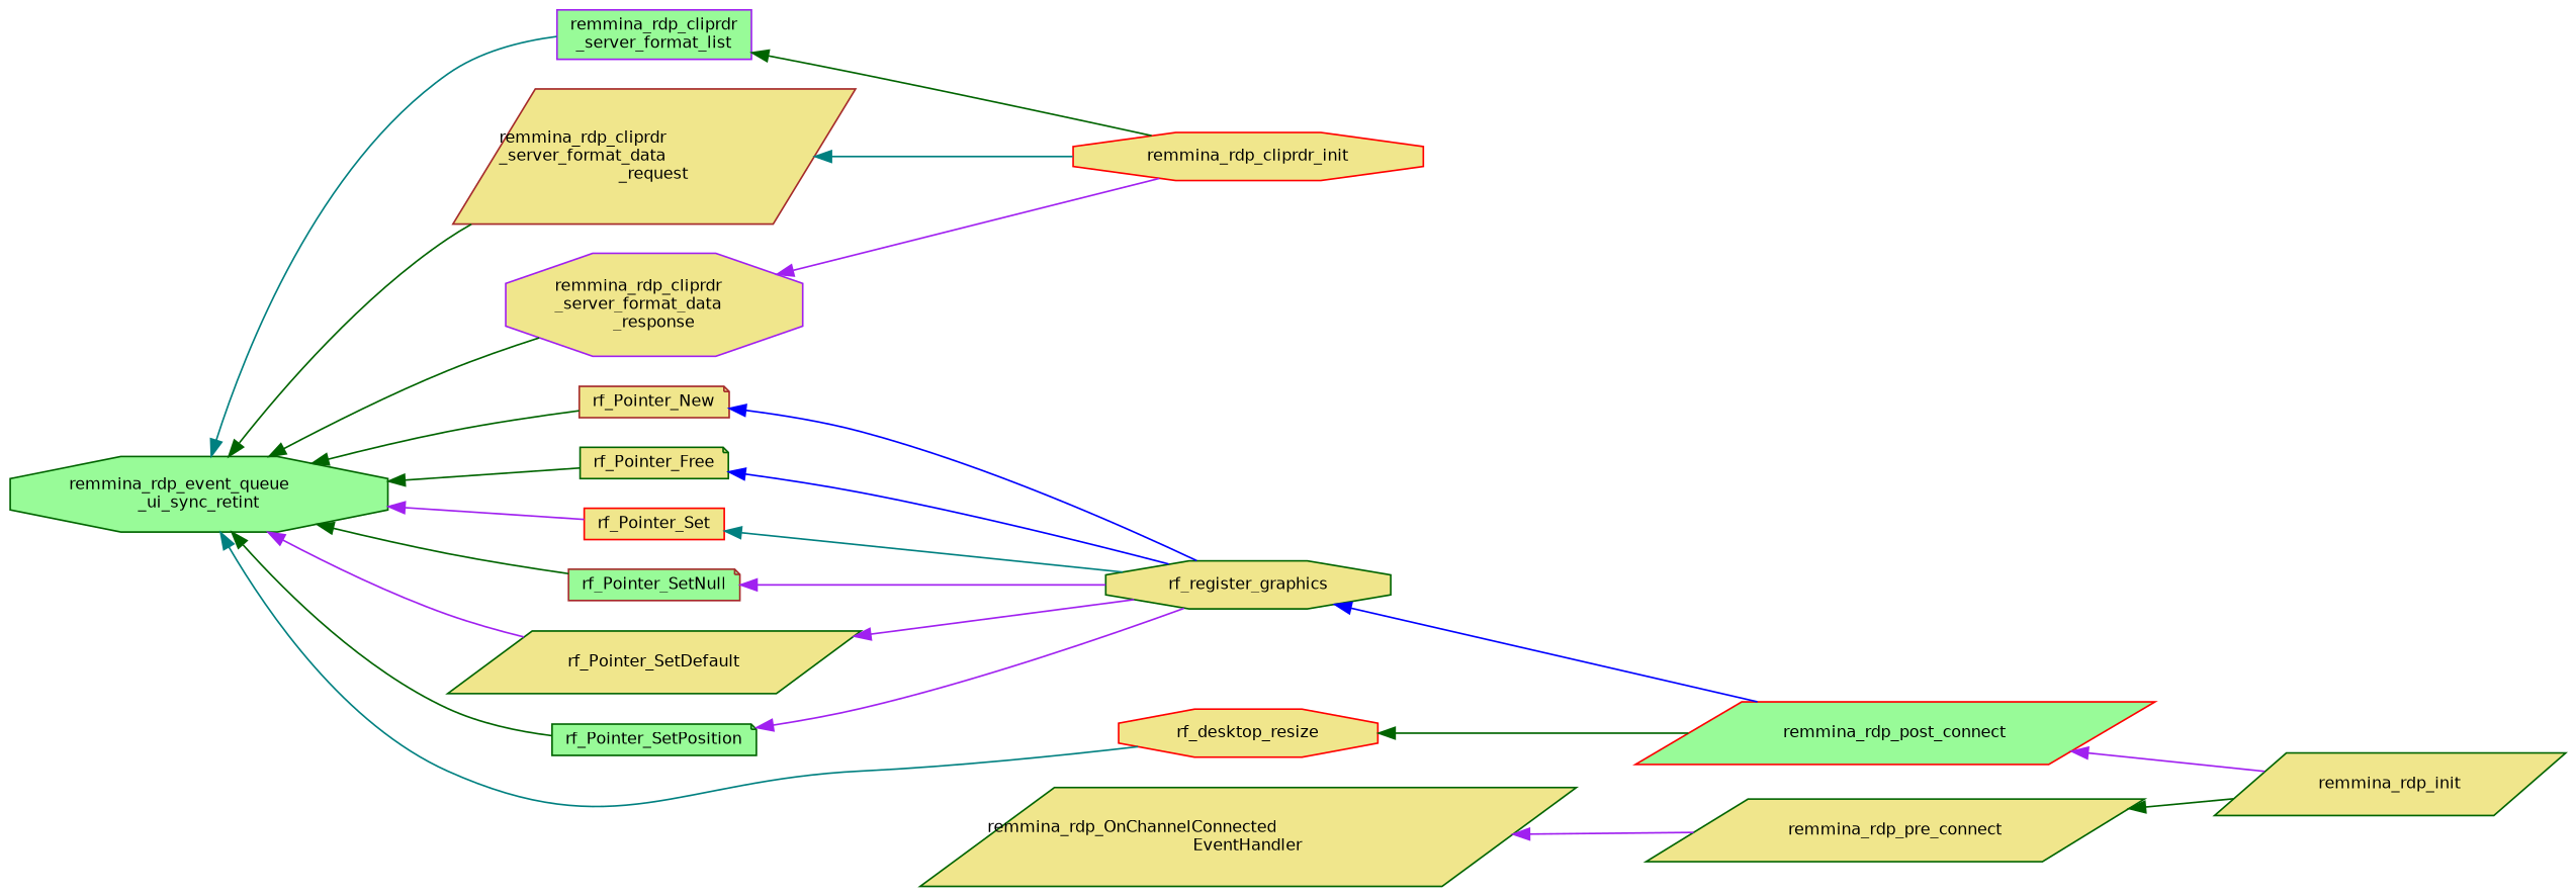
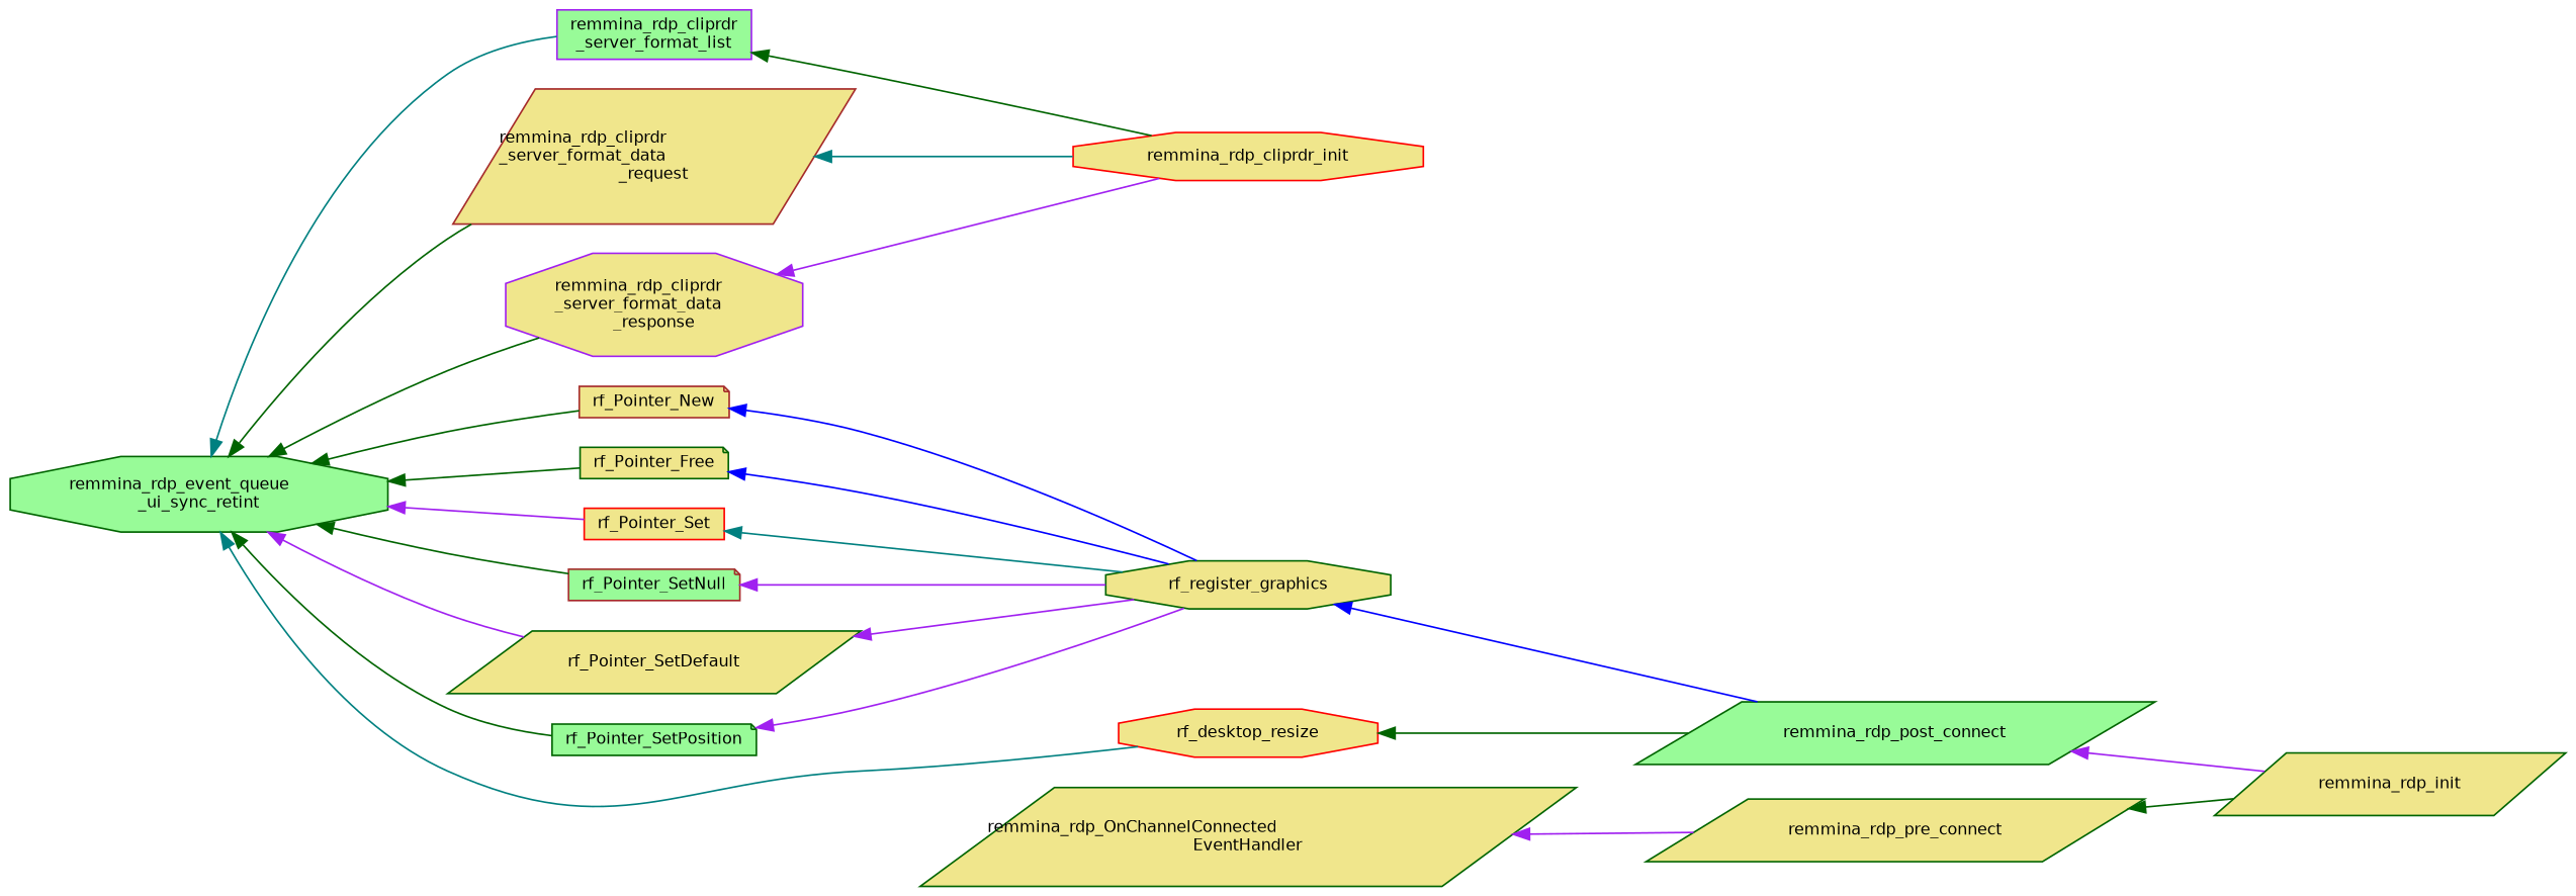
  digraph {
    rankdir=LR
    node [color=darkgreen fillcolor=khaki fontname=Helvetica fontsize=10 shape=parallelogram style=filled]
    edge [color=darkgreen dir=back fontname=Helvetica fontsize=10 labelfontname=Helvetica labelfontsize=10 style=solid]
    n1 [fillcolor=palegreen fontcolor=black height=0.2 label="remmina_rdp_event_queue\l_ui_sync_retint" shape=octagon width=0.4]
    n2 [color=purple fillcolor=palegreen height=0.2 label="remmina_rdp_cliprdr\l_server_format_list" shape=box width=0.4]
    n3 [color=brown height=0.2 label="remmina_rdp_cliprdr\l_server_format_data\l_request" width=0.4]
    n4 [color=purple height=0.2 label="remmina_rdp_cliprdr\l_server_format_data\l_response" shape=octagon width=0.4]
    n5 [color=brown height=0.2 label=rf_Pointer_New shape=note width=0.4]
    n6 [height=0.2 label=rf_Pointer_Free shape=note width=0.4]
    n7 [color=red height=0.2 label=rf_Pointer_Set shape=box width=0.4]
    n8 [color=brown fillcolor=palegreen height=0.2 label=rf_Pointer_SetNull shape=note width=0.4]
    n9 [height=0.2 label=rf_Pointer_SetDefault width=0.4]
    n10 [fillcolor=palegreen height=0.2 label=rf_Pointer_SetPosition shape=note width=0.4]
    n11 [color=red height=0.2 label=rf_desktop_resize shape=octagon width=0.4]
    n12 [color=red height=0.2 label=remmina_rdp_cliprdr_init shape=octagon width=0.4]
    n13 [height=0.2 label=rf_register_graphics shape=octagon width=0.4]
-   n14 [color=red fillcolor=palegreen height=0.2 label=remmina_rdp_post_connect width=0.4]
+   n14 [fillcolor=palegreen height=0.2 label=remmina_rdp_post_connect width=0.4]
    n15 [height=0.2 label="remmina_rdp_OnChannelConnected\lEventHandler" width=0.4]
    n16 [height=0.2 label=remmina_rdp_pre_connect width=0.4]
    n17 [height=0.2 label=remmina_rdp_init width=0.4]
    n1 -> n2 [color=teal]
    n1 -> n3
    n1 -> n4
    n1 -> n5
    n1 -> n6
    n1 -> n7 [color=purple]
    n1 -> n8
    n1 -> n9 [color=purple]
    n1 -> n10
    n1 -> n11 [color=teal]
    n2 -> n12
    n3 -> n12 [color=teal]
    n4 -> n12 [color=purple]
    n5 -> n13 [color=blue]
    n6 -> n13 [color=blue]
    n7 -> n13 [color=teal]
    n8 -> n13 [color=purple]
    n9 -> n13 [color=purple]
    n10 -> n13 [color=purple]
    n11 -> n14
    n13 -> n14 [color=blue]
    n14 -> n17 [color=purple]
    n15 -> n16 [color=purple]
    n16 -> n17
  }
